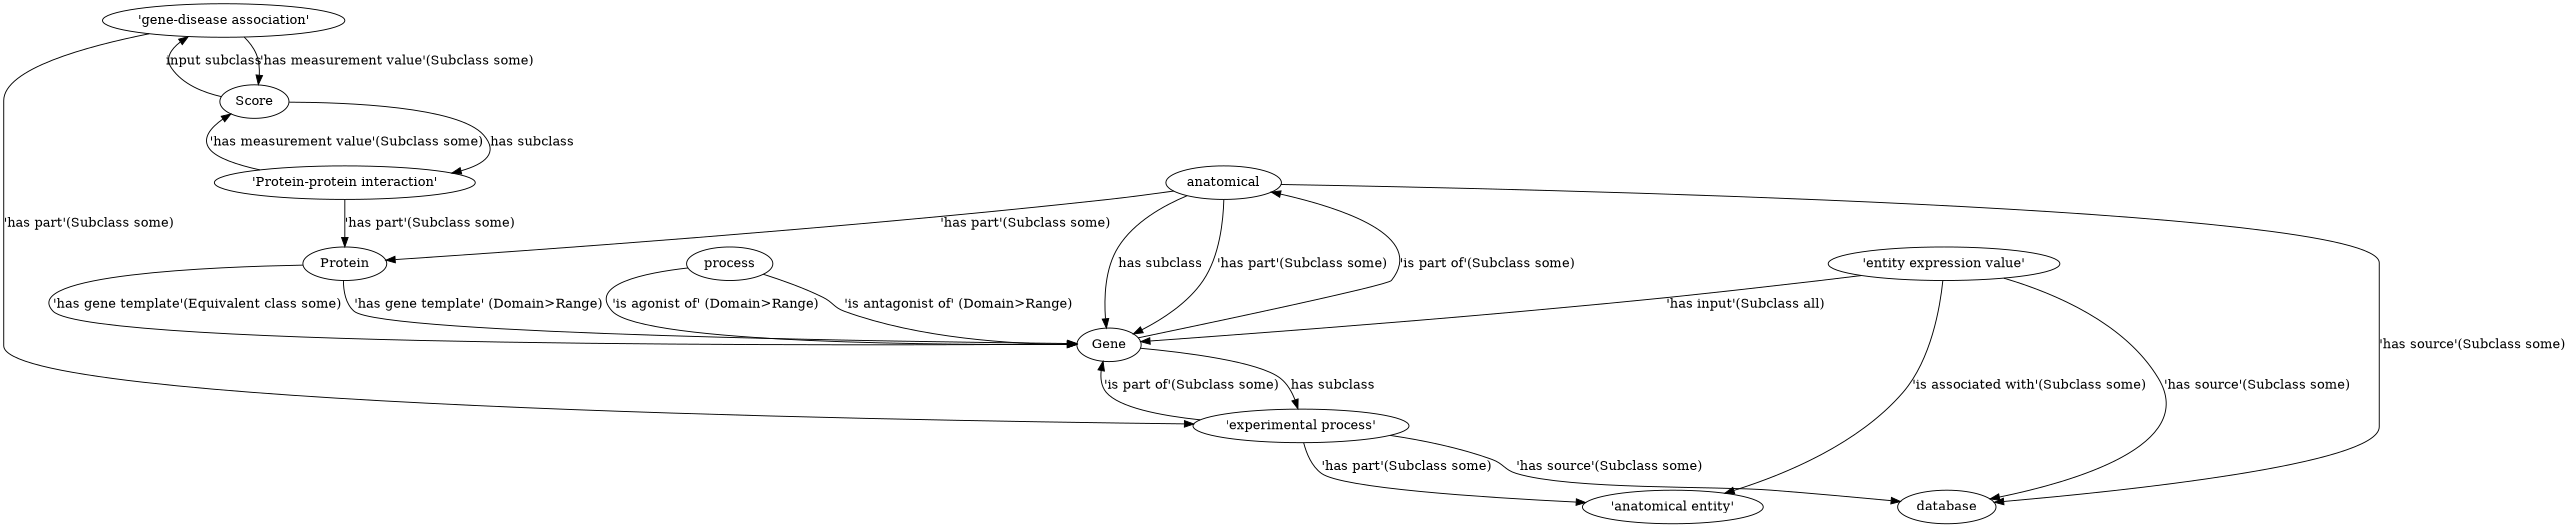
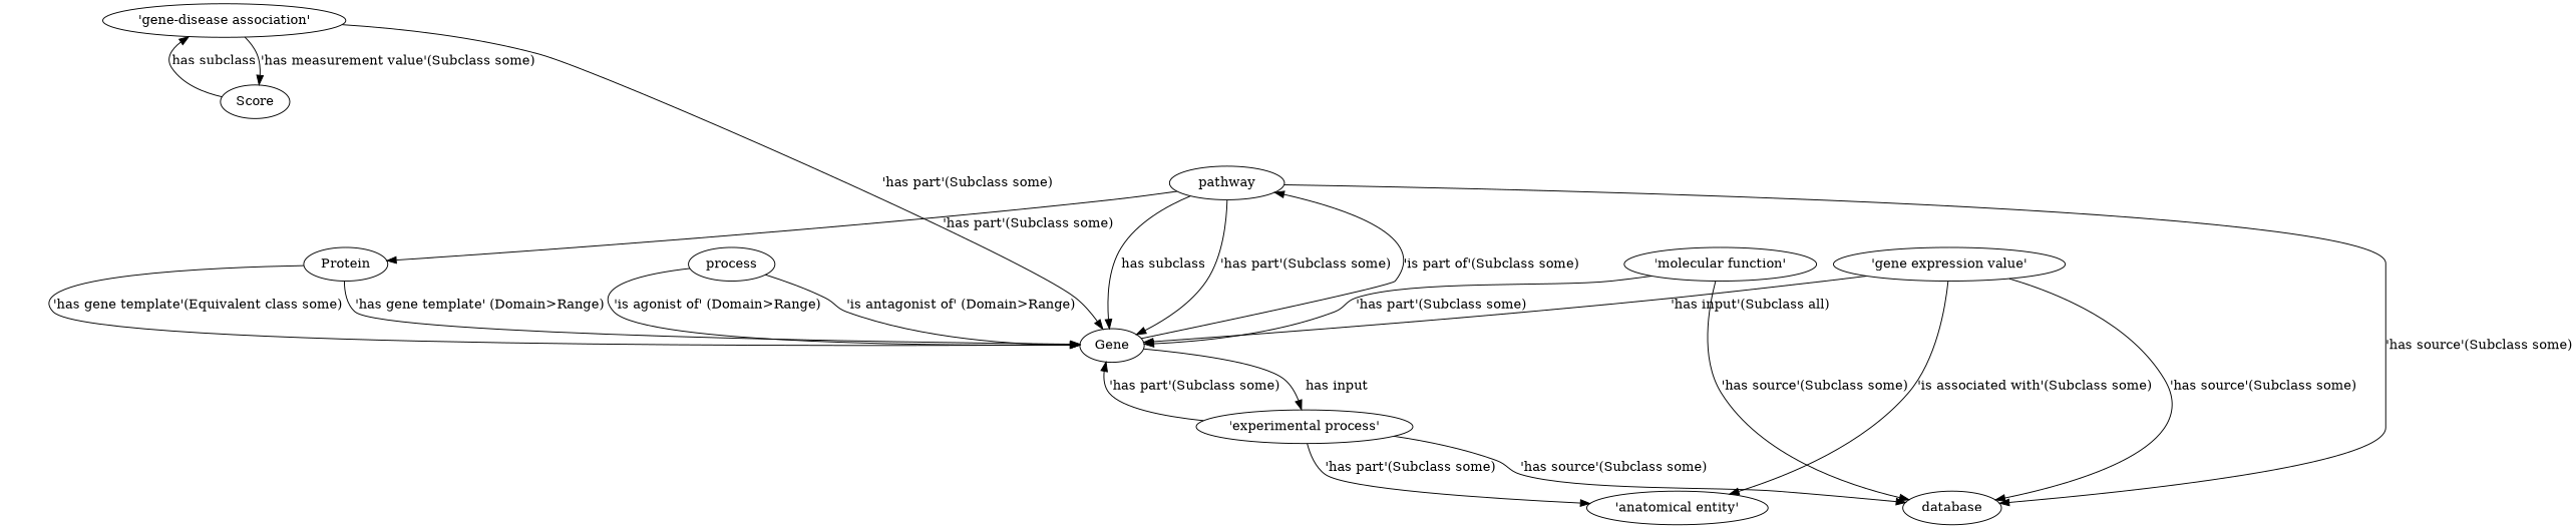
  digraph {
-   pathway [label=anatomical]
+   pathway
    Gene
    Protein
    database
    "'experimental process'"
    "'anatomical entity'"
-   "'Protein-protein interaction'"
    Score
    "'gene-disease association'"
    n10 [label=process]
-   "'gene expression value'" [label="'entity expression value'"]
+   "'gene expression value'"
+   "'molecular function'"
    pathway -> Gene [label="has subclass"]
    pathway -> Gene [label="'has part'(Subclass some)"]
    pathway -> Protein [label="'has part'(Subclass some)"]
    pathway -> database [label="'has source'(Subclass some)"]
    Gene -> pathway [label="'is part of'(Subclass some)"]
-   Gene -> "'experimental process'" [label="has subclass"]
+   Gene -> "'experimental process'" [label="has input"]
    Protein -> Gene [label="'has gene template' (Domain>Range)"]
    Protein -> Gene [label="'has gene template'(Equivalent class some)"]
-   "'experimental process'" -> Gene [label="'is part of'(Subclass some)"]
+   "'experimental process'" -> Gene [label="'has part'(Subclass some)"]
    "'experimental process'" -> database [label="'has source'(Subclass some)"]
    "'experimental process'" -> "'anatomical entity'" [label="'has part'(Subclass some)"]
-   "'Protein-protein interaction'" -> Protein [label="'has part'(Subclass some)"]
-   "'Protein-protein interaction'" -> Score [label="'has measurement value'(Subclass some)"]
-   Score -> "'Protein-protein interaction'" [label="has subclass"]
-   Score -> "'gene-disease association'" [label="input subclass"]
-   "'gene-disease association'" -> "'experimental process'" [label="'has part'(Subclass some)"]
+   Score -> "'gene-disease association'" [label="has subclass"]
+   "'gene-disease association'" -> Gene [label="'has part'(Subclass some)"]
    "'gene-disease association'" -> Score [label="'has measurement value'(Subclass some)"]
    n10 -> Gene [label="'is antagonist of' (Domain>Range)"]
    n10 -> Gene [label="'is agonist of' (Domain>Range)"]
    "'gene expression value'" -> Gene [label="'has input'(Subclass all)"]
    "'gene expression value'" -> database [label="'has source'(Subclass some)"]
    "'gene expression value'" -> "'anatomical entity'" [label="'is associated with'(Subclass some)"]
+   "'molecular function'" -> Gene [label="'has part'(Subclass some)"]
+   "'molecular function'" -> database [label="'has source'(Subclass some)"]
  }
